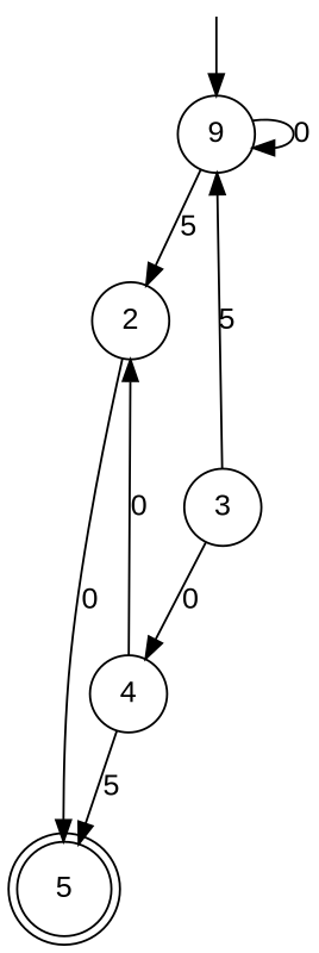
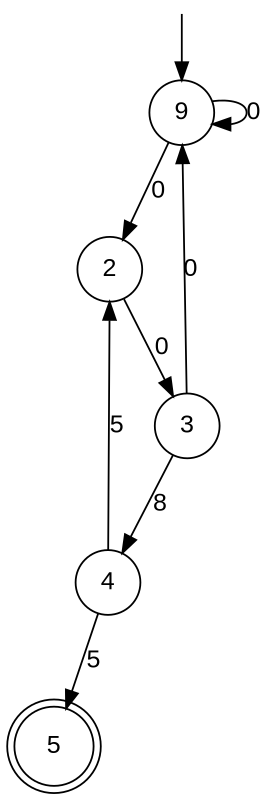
  digraph {
    fontname="Liberation Sans"
    node [color=black fontcolor=black fontname="Liberation Sans" shape=circle]
    edge [fontname="Liberation Sans"]
    start [color=white fontcolor=white shape=point]
    n2 [label=9]
    2
    3
    4
    5 [shape=doublecircle]
    start -> n2
    n2 -> n2 [label=0]
-   n2 -> 2 [label=5]
-   2 -> 5 [label=0]
-   3 -> n2 [label=5]
-   3 -> 4 [label=0]
-   4 -> 2 [label=0]
+   n2 -> 2 [label=0]
+   2 -> 3 [label=0]
+   3 -> n2 [label=0]
+   3 -> 4 [label=8]
+   4 -> 2 [label=5]
    4 -> 5 [label=5]
  }
